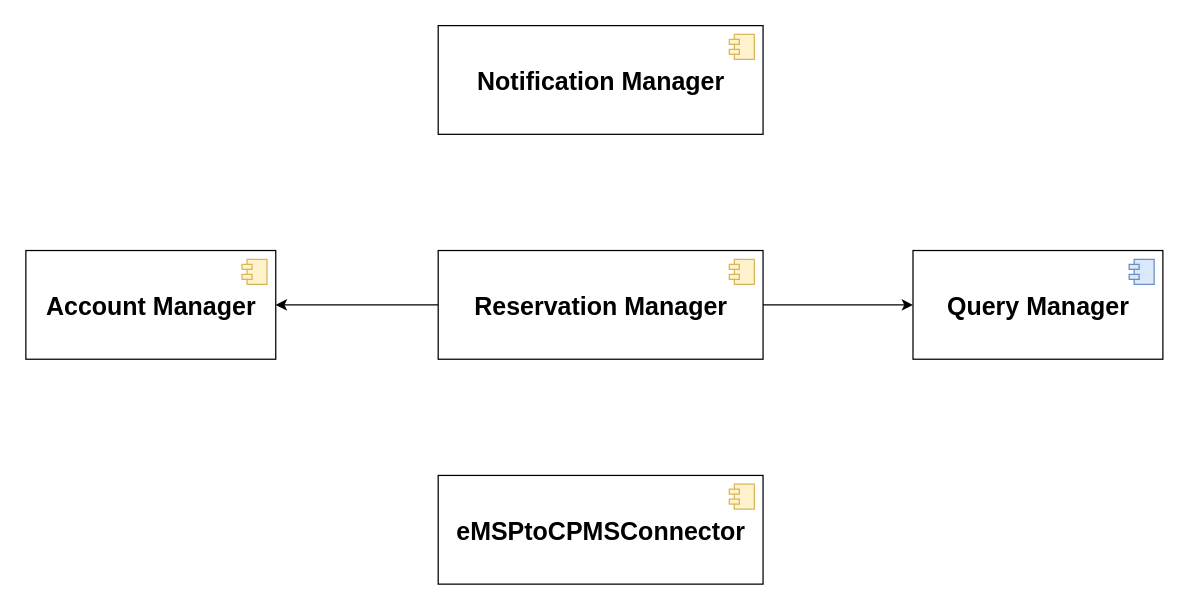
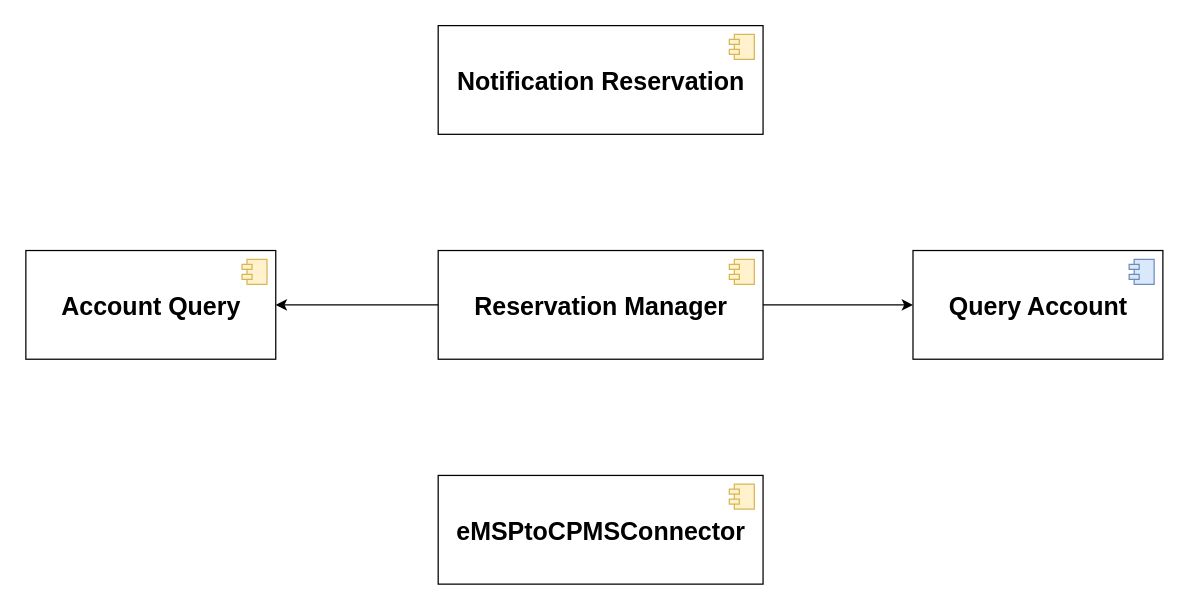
  <mxCell id="0" />
  <mxCell id="1" parent="0" />
- <mxCell id="2" value="&lt;b style=&quot;font-size: 20px&quot;&gt;Account Manager&lt;/b&gt;" style="html=1;dropTarget=0;fontSize=20;sketch=0;" parent="1" vertex="1"><mxGeometry x="20" y="200" width="200" height="87" as="geometry" /></mxCell>
+ <mxCell id="2" value="&lt;b style=&quot;font-size: 20px&quot;&gt;Account Query&lt;/b&gt;" style="html=1;dropTarget=0;fontSize=20;sketch=0;" parent="1" vertex="1"><mxGeometry x="20" y="200" width="200" height="87" as="geometry" /></mxCell>
  <mxCell id="3" value="" style="shape=module;jettyWidth=8;jettyHeight=4;fontSize=20;fillColor=#fff2cc;strokeColor=#d6b656;" parent="2" vertex="1"><mxGeometry x="1" width="20" height="20" relative="1" as="geometry"><mxPoint x="-27" y="7" as="offset" /></mxGeometry></mxCell>
- <mxCell id="4" value="&lt;b style=&quot;font-size: 20px&quot;&gt;Query Manager&lt;/b&gt;" style="html=1;dropTarget=0;fontSize=20;fontStyle=0;" parent="1" vertex="1"><mxGeometry x="730" y="200" width="200" height="87" as="geometry" /></mxCell>
+ <mxCell id="4" value="&lt;b style=&quot;font-size: 20px&quot;&gt;Query Account&lt;/b&gt;" style="html=1;dropTarget=0;fontSize=20;fontStyle=0;" parent="1" vertex="1"><mxGeometry x="730" y="200" width="200" height="87" as="geometry" /></mxCell>
  <mxCell id="5" value="" style="shape=module;jettyWidth=8;jettyHeight=4;fontSize=20;fillColor=#dae8fc;strokeColor=#6c8ebf;" parent="4" vertex="1"><mxGeometry x="1" width="20" height="20" relative="1" as="geometry"><mxPoint x="-27" y="7" as="offset" /></mxGeometry></mxCell>
  <mxCell id="6" value="&lt;b&gt;Reservation Manager&lt;br&gt;&lt;/b&gt;" style="html=1;dropTarget=0;fontSize=20;sketch=0;" parent="1" vertex="1"><mxGeometry x="350" y="200" width="260" height="87" as="geometry" /></mxCell>
  <mxCell id="7" value="" style="shape=module;jettyWidth=8;jettyHeight=4;fontSize=20;fillColor=#fff2cc;strokeColor=#d6b656;" parent="6" vertex="1"><mxGeometry x="1" width="20" height="20" relative="1" as="geometry"><mxPoint x="-27" y="7" as="offset" /></mxGeometry></mxCell>
  <mxCell id="8" value="" style="endArrow=classic;html=1;entryX=1;entryY=0.5;entryDx=0;entryDy=0;exitX=0;exitY=0.5;exitDx=0;exitDy=0;" parent="1" source="6" target="2" edge="1"><mxGeometry width="50" height="50" relative="1" as="geometry"><mxPoint x="460" y="320" as="sourcePoint" /><mxPoint x="510" y="270" as="targetPoint" /></mxGeometry></mxCell>
  <mxCell id="9" value="" style="endArrow=classic;html=1;entryX=0;entryY=0.5;entryDx=0;entryDy=0;exitX=1;exitY=0.5;exitDx=0;exitDy=0;" parent="1" source="6" target="4" edge="1"><mxGeometry width="50" height="50" relative="1" as="geometry"><mxPoint x="460" y="320" as="sourcePoint" /><mxPoint x="510" y="270" as="targetPoint" /></mxGeometry></mxCell>
  <mxCell id="10" value="&lt;b&gt;eMSPtoCPMSConnector&lt;/b&gt;" style="html=1;dropTarget=0;fontSize=20;sketch=0;" parent="1" vertex="1"><mxGeometry x="350" y="380" width="260" height="87" as="geometry" /></mxCell>
  <mxCell id="11" value="" style="shape=module;jettyWidth=8;jettyHeight=4;fontSize=20;fillColor=#fff2cc;strokeColor=#d6b656;" parent="10" vertex="1"><mxGeometry x="1" width="20" height="20" relative="1" as="geometry"><mxPoint x="-27" y="7" as="offset" /></mxGeometry></mxCell>
- <mxCell id="12" value="&lt;b&gt;Notification Manager&lt;/b&gt;" style="html=1;dropTarget=0;fontSize=20;sketch=0;" vertex="1" parent="1"><mxGeometry x="350" y="20" width="260" height="87" as="geometry" /></mxCell>
+ <mxCell id="12" value="&lt;b&gt;Notification Reservation&lt;/b&gt;" style="html=1;dropTarget=0;fontSize=20;sketch=0;" vertex="1" parent="1"><mxGeometry x="350" y="20" width="260" height="87" as="geometry" /></mxCell>
  <mxCell id="13" value="" style="shape=module;jettyWidth=8;jettyHeight=4;fontSize=20;fillColor=#fff2cc;strokeColor=#d6b656;" vertex="1" parent="12"><mxGeometry x="1" width="20" height="20" relative="1" as="geometry"><mxPoint x="-27" y="7" as="offset" /></mxGeometry></mxCell>
